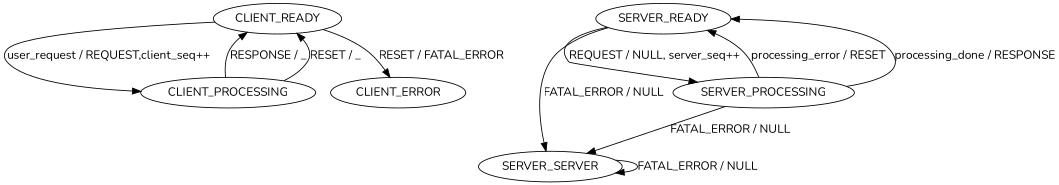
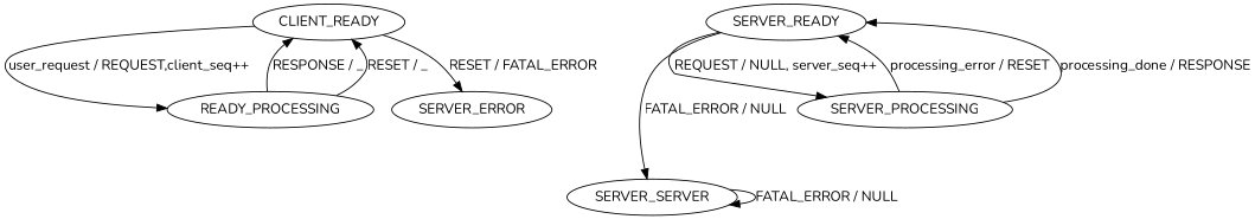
  digraph {
    fontname=Nunito
    rankdir=TB
    node [fontname=Nunito]
    edge [fontname=Nunito]
    CLIENT_READY
-   CLIENT_PROCESSING
-   CLIENT_ERROR
+   CLIENT_PROCESSING [label=READY_PROCESSING]
+   CLIENT_ERROR [label=SERVER_ERROR]
    n4 [label=SERVER_SERVER]
    SERVER_READY
    SERVER_PROCESSING
    CLIENT_READY -> CLIENT_PROCESSING [label="user_request / REQUEST,client_seq++"]
    CLIENT_READY -> CLIENT_ERROR [label="RESET / FATAL_ERROR"]
    CLIENT_PROCESSING -> CLIENT_READY [label="RESPONSE / _"]
    CLIENT_PROCESSING -> CLIENT_READY [label="RESET / _"]
    n4 -> n4 [label="FATAL_ERROR / NULL"]
    SERVER_READY -> n4 [label="FATAL_ERROR / NULL"]
    SERVER_READY -> SERVER_PROCESSING [label="REQUEST / NULL, server_seq++"]
-   SERVER_PROCESSING -> n4 [label="FATAL_ERROR / NULL"]
    SERVER_PROCESSING -> SERVER_READY [label="processing_error / RESET"]
    SERVER_PROCESSING -> SERVER_READY [label="processing_done / RESPONSE"]
  }
